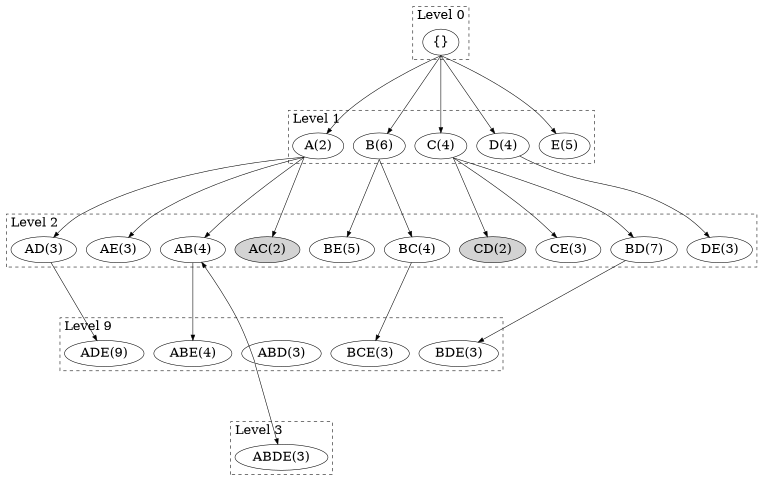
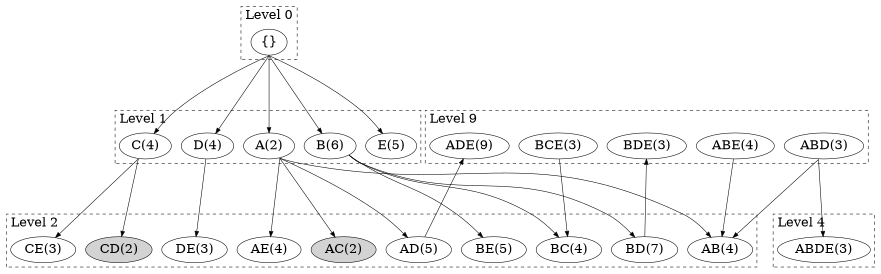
  digraph {
    fontsize=24
    labeljust=l
    ranksep=2
    node [fontsize=24]
    edge [sametail=true]
    n1 [label="{}"]
    n2 [label="A(2)"]
    n3 [label="B(6)"]
    n4 [label="C(4)"]
    n5 [label="D(4)"]
    n6 [label="E(5)"]
    n7 [label="AB(4)"]
    n8 [fillcolor=lightgray label="AC(2)" style=filled]
-   n9 [label="AD(3)"]
-   n10 [label="AE(3)"]
+   n9 [label="AD(5)"]
+   n10 [label="AE(4)"]
    n11 [label="BC(4)"]
    n12 [label="BD(7)"]
    n13 [label="BE(5)"]
    n14 [fillcolor=lightgray label="CD(2)" style=filled]
    n15 [label="CE(3)"]
    n16 [label="DE(3)"]
    n17 [label="ABD(3)"]
    n18 [label="ABE(4)"]
    n19 [label="ADE(9)"]
    n20 [label="BCE(3)"]
    n21 [label="BDE(3)"]
    n22 [label="ABDE(3)"]
    subgraph sub_1 {
      n1
      n2
      n3
      n4
      n5
      n6
      n7
      n8
      n9
      n10
      n11
      n12
      n13
      n14
      n15
      n16
      n17
      n18
      n19
      n20
      n21
      n22
    }
    subgraph cluster_2 {
      label="Level 0"
      style=dashed
      subgraph sub_3 {
        label="Level 0"
        style=dashed
        n1
      }
    }
    subgraph cluster_4 {
      label="Level 1"
      style=dashed
      subgraph sub_5 {
        label="Level 1"
        style=dashed
        n2
      }
      subgraph sub_6 {
        label="Level 1"
        style=dashed
        n3
      }
      subgraph sub_7 {
        label="Level 1"
        style=dashed
        n4
      }
      subgraph sub_8 {
        label="Level 1"
        style=dashed
        n5
      }
      subgraph sub_9 {
        label="Level 1"
        style=dashed
        n6
      }
      subgraph sub_10 {
        label="Level 1"
        rank=same
        style=dashed
        n2
        n3
        n4
        n5
        n6
      }
      subgraph sub_11 {
        label="Level 1"
        style=dashed
        n2
        n3
        n4
        n5
        n6
      }
    }
    subgraph cluster_12 {
      label="Level 2"
      style=dashed
      subgraph sub_13 {
        label="Level 2"
        style=dashed
        n14
      }
      subgraph sub_14 {
        label="Level 2"
        style=dashed
        n7
      }
      subgraph sub_15 {
        label="Level 2"
        style=dashed
        n8
      }
      subgraph sub_16 {
        label="Level 2"
        style=dashed
        n9
      }
      subgraph sub_17 {
        label="Level 2"
        style=dashed
        n10
      }
      subgraph sub_18 {
        label="Level 2"
        style=dashed
        n11
      }
      subgraph sub_19 {
        label="Level 2"
        style=dashed
        n12
      }
      subgraph sub_20 {
        label="Level 2"
        style=dashed
        n13
      }
      subgraph sub_21 {
        label="Level 2"
        style=dashed
        n15
      }
      subgraph sub_22 {
        label="Level 2"
        style=dashed
        n16
      }
      subgraph sub_23 {
        label="Level 2"
        rank=same
        style=dashed
        n7
        n8
        n9
        n10
        n11
        n12
        n13
        n14
        n15
        n16
      }
      subgraph sub_24 {
        label="Level 2"
        style=dashed
        n7
        n8
        n9
        n10
        n11
        n12
        n13
        n14
        n15
        n16
      }
    }
    subgraph cluster_25 {
      label="Level 9"
      style=dashed
      subgraph sub_26 {
        label="Level 3"
        style=dashed
        n17
      }
      subgraph sub_27 {
        label="Level 3"
        style=dashed
        n18
      }
      subgraph sub_28 {
        label="Level 3"
        style=dashed
        n19
      }
      subgraph sub_29 {
        label="Level 3"
        style=dashed
        n20
      }
      subgraph sub_30 {
        label="Level 3"
        style=dashed
        n21
      }
      subgraph sub_31 {
        label="Level 3"
        rank=same
        style=dashed
        n17
        n18
        n19
        n20
        n21
      }
    }
    subgraph cluster_32 {
-     label="Level 3"
+     label="Level 4"
      style=dashed
      subgraph sub_33 {
        label="Level 4"
        style=dashed
        n22
      }
      subgraph sub_34 {
        label="Level 4"
        style=dashed
      }
    }
    n1 -> n2
    n1 -> n3
    n1 -> n4
    n1 -> n5
    n1 -> n6
    n2 -> n3 [style=invis sametail=""]
    n2 -> n7
    n2 -> n8
    n2 -> n9
    n2 -> n10
    n3 -> n4 [style=invis sametail=""]
    n3 -> n11
-   n4 -> n12
+   n3 -> n12
    n3 -> n13
    n4 -> n5 [style=invis sametail=""]
    n4 -> n14
    n4 -> n15
    n5 -> n6 [style=invis sametail=""]
    n5 -> n16
    n7 -> n8 [style=invis sametail=""]
-   n7 -> n18
+   n18 -> n7
    n8 -> n9 [style=invis sametail=""]
    n9 -> n10 [style=invis sametail=""]
    n9 -> n19
    n10 -> n11 [style=invis sametail=""]
    n11 -> n12 [style=invis sametail=""]
-   n11 -> n20
+   n20 -> n11
    n12 -> n13 [style=invis sametail=""]
    n12 -> n21
    n13 -> n14 [style=invis sametail=""]
    n14 -> n15 [style=invis sametail=""]
    n15 -> n16 [style=invis sametail=""]
    n17 -> n7
    n17 -> n18 [style=invis sametail=""]
    n17 -> n22
    n18 -> n19 [style=invis sametail=""]
    n19 -> n20 [style=invis sametail=""]
    n20 -> n21 [style=invis sametail=""]
  }
